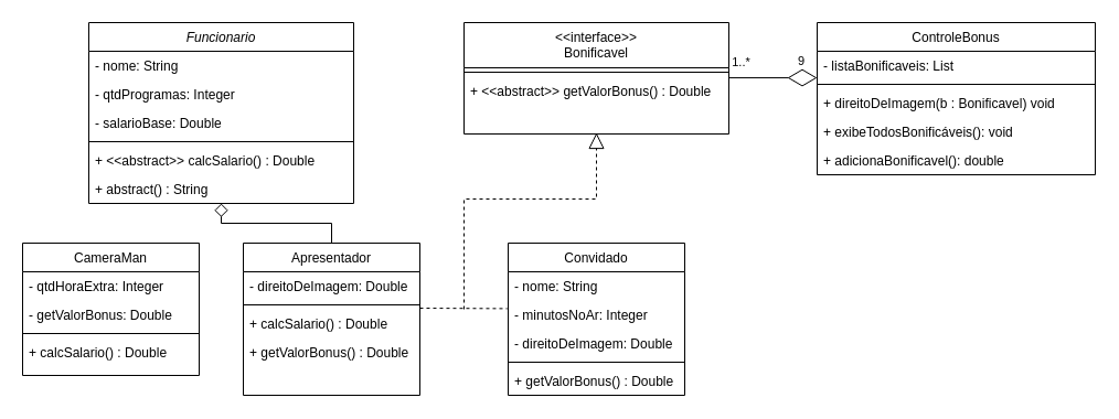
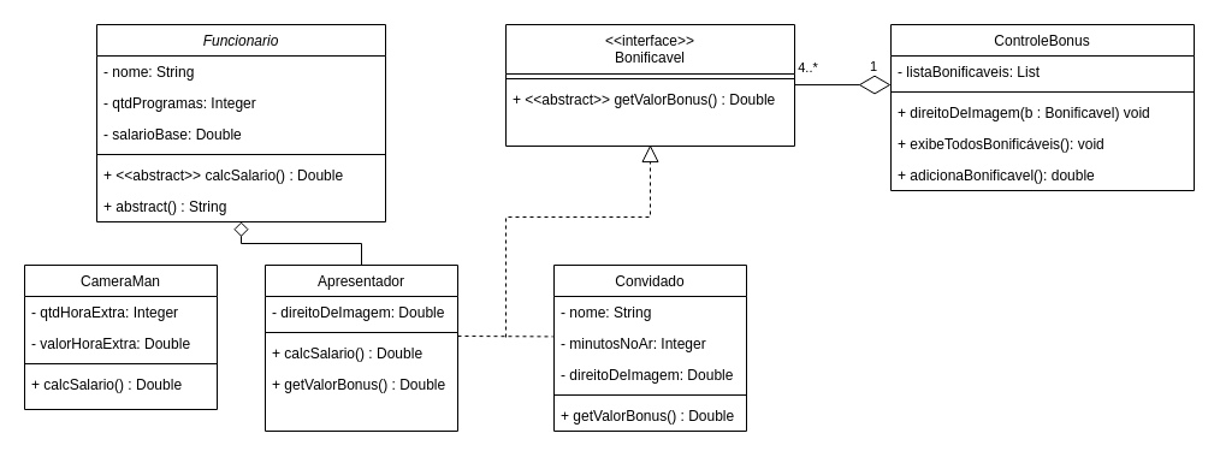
  <mxCell id="0" />
  <mxCell id="1" parent="0" />
  <mxCell id="2" value="Funcionario" style="swimlane;fontStyle=2;align=center;verticalAlign=top;childLayout=stackLayout;horizontal=1;startSize=26;horizontalStack=0;resizeParent=1;resizeLast=0;collapsible=1;marginBottom=0;rounded=0;shadow=0;strokeWidth=1;" parent="1" vertex="1"><mxGeometry x="80" y="20" width="240" height="164" as="geometry"><mxRectangle x="230" y="140" width="160" height="26" as="alternateBounds" /></mxGeometry></mxCell>
  <mxCell id="3" value="- nome: String" style="text;align=left;verticalAlign=top;spacingLeft=4;spacingRight=4;overflow=hidden;rotatable=0;points=[[0,0.5],[1,0.5]];portConstraint=eastwest;" parent="2" vertex="1"><mxGeometry y="26" width="240" height="26" as="geometry" /></mxCell>
  <mxCell id="4" value="- qtdProgramas: Integer" style="text;align=left;verticalAlign=top;spacingLeft=4;spacingRight=4;overflow=hidden;rotatable=0;points=[[0,0.5],[1,0.5]];portConstraint=eastwest;rounded=0;shadow=0;html=0;" vertex="1" parent="2"><mxGeometry y="52" width="240" height="26" as="geometry" /></mxCell>
  <mxCell id="5" value="- salarioBase: Double" style="text;align=left;verticalAlign=top;spacingLeft=4;spacingRight=4;overflow=hidden;rotatable=0;points=[[0,0.5],[1,0.5]];portConstraint=eastwest;" parent="2" vertex="1"><mxGeometry y="78" width="240" height="26" as="geometry" /></mxCell>
  <mxCell id="6" value="" style="line;html=1;strokeWidth=1;align=left;verticalAlign=middle;spacingTop=-1;spacingLeft=3;spacingRight=3;rotatable=0;labelPosition=right;points=[];portConstraint=eastwest;" parent="2" vertex="1"><mxGeometry y="104" width="240" height="8" as="geometry" /></mxCell>
  <mxCell id="7" value="+ &lt;&lt;abstract&gt;&gt; calcSalario() : Double" style="text;align=left;verticalAlign=top;spacingLeft=4;spacingRight=4;overflow=hidden;rotatable=0;points=[[0,0.5],[1,0.5]];portConstraint=eastwest;" parent="2" vertex="1"><mxGeometry y="112" width="240" height="26" as="geometry" /></mxCell>
  <mxCell id="8" value="+ abstract() : String" style="text;align=left;verticalAlign=top;spacingLeft=4;spacingRight=4;overflow=hidden;rotatable=0;points=[[0,0.5],[1,0.5]];portConstraint=eastwest;" parent="2" vertex="1"><mxGeometry y="138" width="240" height="26" as="geometry" /></mxCell>
  <mxCell id="9" value="Apresentador" style="swimlane;fontStyle=0;align=center;verticalAlign=top;childLayout=stackLayout;horizontal=1;startSize=26;horizontalStack=0;resizeParent=1;resizeLast=0;collapsible=1;marginBottom=0;rounded=0;shadow=0;strokeWidth=1;" parent="1" vertex="1"><mxGeometry x="220" y="220" width="160" height="138" as="geometry"><mxRectangle x="130" y="380" width="160" height="26" as="alternateBounds" /></mxGeometry></mxCell>
  <mxCell id="10" value="- direitoDeImagem: Double" style="text;align=left;verticalAlign=top;spacingLeft=4;spacingRight=4;overflow=hidden;rotatable=0;points=[[0,0.5],[1,0.5]];portConstraint=eastwest;rounded=0;shadow=0;html=0;" parent="9" vertex="1"><mxGeometry y="26" width="160" height="26" as="geometry" /></mxCell>
  <mxCell id="11" value="" style="line;html=1;strokeWidth=1;align=left;verticalAlign=middle;spacingTop=-1;spacingLeft=3;spacingRight=3;rotatable=0;labelPosition=right;points=[];portConstraint=eastwest;" parent="9" vertex="1"><mxGeometry y="52" width="160" height="8" as="geometry" /></mxCell>
  <mxCell id="12" value="+ calcSalario() : Double" style="text;align=left;verticalAlign=top;spacingLeft=4;spacingRight=4;overflow=hidden;rotatable=0;points=[[0,0.5],[1,0.5]];portConstraint=eastwest;" parent="9" vertex="1"><mxGeometry y="60" width="160" height="26" as="geometry" /></mxCell>
  <mxCell id="13" value="+ getValorBonus() : Double" style="text;align=left;verticalAlign=top;spacingLeft=4;spacingRight=4;overflow=hidden;rotatable=0;points=[[0,0.5],[1,0.5]];portConstraint=eastwest;" parent="9" vertex="1"><mxGeometry y="86" width="160" height="26" as="geometry" /></mxCell>
  <mxCell id="14" value="" style="endArrow=diamond;endSize=10;endFill=0;shadow=0;strokeWidth=1;rounded=0;edgeStyle=elbowEdgeStyle;elbow=vertical;" parent="1" source="9" target="2" edge="1"><mxGeometry width="160" relative="1" as="geometry"><mxPoint x="380" y="63" as="sourcePoint" /><mxPoint x="380" y="63" as="targetPoint" /></mxGeometry></mxCell>
  <mxCell id="15" value="Convidado" style="swimlane;fontStyle=0;align=center;verticalAlign=top;childLayout=stackLayout;horizontal=1;startSize=26;horizontalStack=0;resizeParent=1;resizeLast=0;collapsible=1;marginBottom=0;rounded=0;shadow=0;strokeWidth=1;" parent="1" vertex="1"><mxGeometry x="460" y="220" width="160" height="138" as="geometry"><mxRectangle x="340" y="380" width="170" height="26" as="alternateBounds" /></mxGeometry></mxCell>
  <mxCell id="16" value="- nome: String" style="text;align=left;verticalAlign=top;spacingLeft=4;spacingRight=4;overflow=hidden;rotatable=0;points=[[0,0.5],[1,0.5]];portConstraint=eastwest;" vertex="1" parent="15"><mxGeometry y="26" width="160" height="26" as="geometry" /></mxCell>
  <mxCell id="17" value="- minutosNoAr: Integer" style="text;align=left;verticalAlign=top;spacingLeft=4;spacingRight=4;overflow=hidden;rotatable=0;points=[[0,0.5],[1,0.5]];portConstraint=eastwest;" parent="15" vertex="1"><mxGeometry y="52" width="160" height="26" as="geometry" /></mxCell>
  <mxCell id="18" value="- direitoDeImagem: Double" style="text;align=left;verticalAlign=top;spacingLeft=4;spacingRight=4;overflow=hidden;rotatable=0;points=[[0,0.5],[1,0.5]];portConstraint=eastwest;" parent="15" vertex="1"><mxGeometry y="78" width="160" height="26" as="geometry" /></mxCell>
  <mxCell id="19" value="" style="line;html=1;strokeWidth=1;align=left;verticalAlign=middle;spacingTop=-1;spacingLeft=3;spacingRight=3;rotatable=0;labelPosition=right;points=[];portConstraint=eastwest;" parent="15" vertex="1"><mxGeometry y="104" width="160" height="8" as="geometry" /></mxCell>
  <mxCell id="20" value="+ getValorBonus() : Double" style="text;align=left;verticalAlign=top;spacingLeft=4;spacingRight=4;overflow=hidden;rotatable=0;points=[[0,0.5],[1,0.5]];portConstraint=eastwest;" parent="15" vertex="1"><mxGeometry y="112" width="160" height="26" as="geometry" /></mxCell>
  <mxCell id="21" value="ControleBonus" style="swimlane;fontStyle=0;align=center;verticalAlign=top;childLayout=stackLayout;horizontal=1;startSize=26;horizontalStack=0;resizeParent=1;resizeLast=0;collapsible=1;marginBottom=0;rounded=0;shadow=0;strokeWidth=1;" parent="1" vertex="1"><mxGeometry x="740" y="20" width="252" height="138" as="geometry"><mxRectangle x="550" y="140" width="160" height="26" as="alternateBounds" /></mxGeometry></mxCell>
  <mxCell id="22" value="- listaBonificaveis: List" style="text;align=left;verticalAlign=top;spacingLeft=4;spacingRight=4;overflow=hidden;rotatable=0;points=[[0,0.5],[1,0.5]];portConstraint=eastwest;" parent="21" vertex="1"><mxGeometry y="26" width="252" height="26" as="geometry" /></mxCell>
  <mxCell id="23" value="" style="line;html=1;strokeWidth=1;align=left;verticalAlign=middle;spacingTop=-1;spacingLeft=3;spacingRight=3;rotatable=0;labelPosition=right;points=[];portConstraint=eastwest;" parent="21" vertex="1"><mxGeometry y="52" width="252" height="8" as="geometry" /></mxCell>
  <mxCell id="24" value="+ direitoDeImagem(b : Bonificavel) void" style="text;align=left;verticalAlign=top;spacingLeft=4;spacingRight=4;overflow=hidden;rotatable=0;points=[[0,0.5],[1,0.5]];portConstraint=eastwest;" parent="21" vertex="1"><mxGeometry y="60" width="252" height="26" as="geometry" /></mxCell>
  <mxCell id="25" value="+ exibeTodosBonificáveis(): void" style="text;align=left;verticalAlign=top;spacingLeft=4;spacingRight=4;overflow=hidden;rotatable=0;points=[[0,0.5],[1,0.5]];portConstraint=eastwest;" parent="21" vertex="1"><mxGeometry y="86" width="252" height="26" as="geometry" /></mxCell>
  <mxCell id="26" value="+ adicionaBonificavel(): double" style="text;align=left;verticalAlign=top;spacingLeft=4;spacingRight=4;overflow=hidden;rotatable=0;points=[[0,0.5],[1,0.5]];portConstraint=eastwest;" parent="21" vertex="1"><mxGeometry y="112" width="252" height="26" as="geometry" /></mxCell>
  <mxCell id="27" value="&lt;&lt;interface&gt;&gt;&#10;Bonificavel" style="swimlane;fontStyle=0;align=center;verticalAlign=top;childLayout=stackLayout;horizontal=1;startSize=41;horizontalStack=0;resizeParent=1;resizeLast=0;collapsible=1;marginBottom=0;rounded=0;shadow=0;strokeWidth=1;" parent="1" vertex="1"><mxGeometry x="420" y="20" width="240" height="101" as="geometry"><mxRectangle x="150" y="29" width="160" height="26" as="alternateBounds" /></mxGeometry></mxCell>
  <mxCell id="28" value="" style="line;html=1;strokeWidth=1;align=left;verticalAlign=middle;spacingTop=-1;spacingLeft=3;spacingRight=3;rotatable=0;labelPosition=right;points=[];portConstraint=eastwest;" parent="27" vertex="1"><mxGeometry y="41" width="240" height="8" as="geometry" /></mxCell>
  <mxCell id="29" value="+ &lt;&lt;abstract&gt;&gt; getValorBonus() : Double" style="text;align=left;verticalAlign=top;spacingLeft=4;spacingRight=4;overflow=hidden;rotatable=0;points=[[0,0.5],[1,0.5]];portConstraint=eastwest;" parent="27" vertex="1"><mxGeometry y="49" width="240" height="26" as="geometry" /></mxCell>
  <mxCell id="30" value="CameraMan" style="swimlane;fontStyle=0;align=center;verticalAlign=top;childLayout=stackLayout;horizontal=1;startSize=26;horizontalStack=0;resizeParent=1;resizeLast=0;collapsible=1;marginBottom=0;rounded=0;shadow=0;strokeWidth=1;" parent="1" vertex="1"><mxGeometry x="20" y="220" width="160" height="120" as="geometry"><mxRectangle x="130" y="380" width="160" height="26" as="alternateBounds" /></mxGeometry></mxCell>
  <mxCell id="31" value="- qtdHoraExtra: Integer" style="text;align=left;verticalAlign=top;spacingLeft=4;spacingRight=4;overflow=hidden;rotatable=0;points=[[0,0.5],[1,0.5]];portConstraint=eastwest;rounded=0;shadow=0;html=0;" parent="30" vertex="1"><mxGeometry y="26" width="160" height="26" as="geometry" /></mxCell>
- <mxCell id="32" value="- getValorBonus: Double" style="text;align=left;verticalAlign=top;spacingLeft=4;spacingRight=4;overflow=hidden;rotatable=0;points=[[0,0.5],[1,0.5]];portConstraint=eastwest;rounded=0;shadow=0;html=0;" vertex="1" parent="30"><mxGeometry y="52" width="160" height="26" as="geometry" /></mxCell>
+ <mxCell id="32" value="- valorHoraExtra: Double" style="text;align=left;verticalAlign=top;spacingLeft=4;spacingRight=4;overflow=hidden;rotatable=0;points=[[0,0.5],[1,0.5]];portConstraint=eastwest;rounded=0;shadow=0;html=0;" vertex="1" parent="30"><mxGeometry y="52" width="160" height="26" as="geometry" /></mxCell>
  <mxCell id="33" value="" style="line;html=1;strokeWidth=1;align=left;verticalAlign=middle;spacingTop=-1;spacingLeft=3;spacingRight=3;rotatable=0;labelPosition=right;points=[];portConstraint=eastwest;" parent="30" vertex="1"><mxGeometry y="78" width="160" height="8" as="geometry" /></mxCell>
  <mxCell id="34" value="+ calcSalario() : Double" style="text;align=left;verticalAlign=top;spacingLeft=4;spacingRight=4;overflow=hidden;rotatable=0;points=[[0,0.5],[1,0.5]];portConstraint=eastwest;" parent="30" vertex="1"><mxGeometry y="86" width="160" height="26" as="geometry" /></mxCell>
  <mxCell id="35" value="" style="endArrow=none;dashed=1;html=1;rounded=0;entryX=-0.005;entryY=0.285;entryDx=0;entryDy=0;entryPerimeter=0;" parent="1" target="17" edge="1"><mxGeometry width="50" height="50" relative="1" as="geometry"><mxPoint x="380" y="279" as="sourcePoint" /><mxPoint x="640" y="170" as="targetPoint" /></mxGeometry></mxCell>
  <mxCell id="36" value="" style="endArrow=block;dashed=1;endFill=0;endSize=12;html=1;rounded=0;" parent="1" edge="1"><mxGeometry width="160" relative="1" as="geometry"><mxPoint x="420" y="280" as="sourcePoint" /><mxPoint x="540" y="120" as="targetPoint" /><Array as="points"><mxPoint x="420" y="180" /><mxPoint x="540" y="180" /></Array></mxGeometry></mxCell>
  <mxCell id="37" value="" style="endArrow=diamondThin;endFill=0;endSize=24;html=1;rounded=0;" parent="1" edge="1"><mxGeometry width="160" relative="1" as="geometry"><mxPoint x="660" y="70.07" as="sourcePoint" /><mxPoint x="740" y="70.07" as="targetPoint" /></mxGeometry></mxCell>
- <mxCell id="38" value="1..*" style="edgeLabel;html=1;align=center;verticalAlign=middle;resizable=0;points=[];" parent="1" vertex="1" connectable="0"><mxGeometry x="670.001" y="55" as="geometry" /></mxCell>
- <mxCell id="39" value="&lt;meta charset=&quot;utf-8&quot;&gt;&lt;span style=&quot;color: rgb(0, 0, 0); font-family: Helvetica; font-size: 11px; font-style: normal; font-variant-ligatures: normal; font-variant-caps: normal; font-weight: 400; letter-spacing: normal; orphans: 2; text-align: left; text-indent: 0px; text-transform: none; widows: 2; word-spacing: 0px; -webkit-text-stroke-width: 0px; background-color: rgb(255, 255, 255); text-decoration-thickness: initial; text-decoration-style: initial; text-decoration-color: initial; float: none; display: inline !important;&quot;&gt;9&lt;/span&gt;" style="text;whiteSpace=wrap;html=1;" parent="1" vertex="1"><mxGeometry x="721" y="41" width="10" height="20" as="geometry" /></mxCell>
+ <mxCell id="38" value="4..*" style="edgeLabel;html=1;align=center;verticalAlign=middle;resizable=0;points=[];" parent="1" vertex="1" connectable="0"><mxGeometry x="670.001" y="55" as="geometry" /></mxCell>
+ <mxCell id="39" value="&lt;meta charset=&quot;utf-8&quot;&gt;&lt;span style=&quot;color: rgb(0, 0, 0); font-family: Helvetica; font-size: 11px; font-style: normal; font-variant-ligatures: normal; font-variant-caps: normal; font-weight: 400; letter-spacing: normal; orphans: 2; text-align: left; text-indent: 0px; text-transform: none; widows: 2; word-spacing: 0px; -webkit-text-stroke-width: 0px; background-color: rgb(255, 255, 255); text-decoration-thickness: initial; text-decoration-style: initial; text-decoration-color: initial; float: none; display: inline !important;&quot;&gt;1&lt;/span&gt;" style="text;whiteSpace=wrap;html=1;" parent="1" vertex="1"><mxGeometry x="721" y="41" width="10" height="20" as="geometry" /></mxCell>
